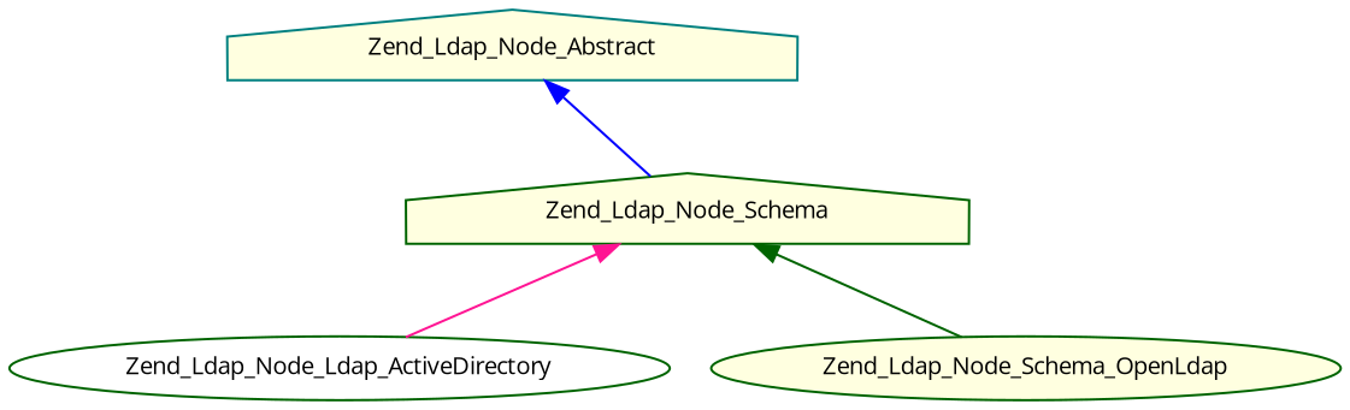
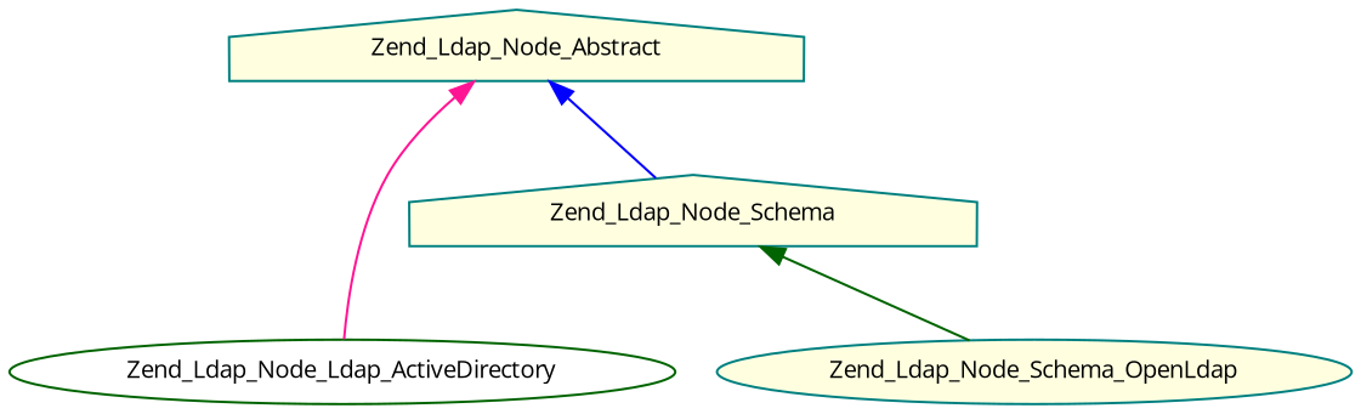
  digraph {
    fontname="Open Sans"
    node [color=darkgreen fillcolor=lightyellow fontname="Open Sans" fontsize=10 shape=house style=filled]
    edge [dir=back fontname="Open Sans" fontsize=10 labelfontname=Helvetica labelfontsize=10 style=solid]
-   n1 [fontcolor=black height=0.2 label=Zend_Ldap_Node_Schema width=0.4]
+   n1 [color=teal fontcolor=black height=0.2 label=Zend_Ldap_Node_Schema width=0.4]
    n2 [fillcolor=white height=0.2 label=Zend_Ldap_Node_Ldap_ActiveDirectory shape=ellipse width=0.4]
-   n3 [height=0.2 label=Zend_Ldap_Node_Schema_OpenLdap shape=ellipse width=0.4]
+   n3 [color=teal height=0.2 label=Zend_Ldap_Node_Schema_OpenLdap shape=ellipse width=0.4]
    n4 [color=teal height=0.2 label=Zend_Ldap_Node_Abstract width=0.4]
-   n1 -> n2 [color=deeppink]
+   n4 -> n2 [color=deeppink]
    n1 -> n3 [color=darkgreen]
    n4 -> n1 [color=blue]
  }
